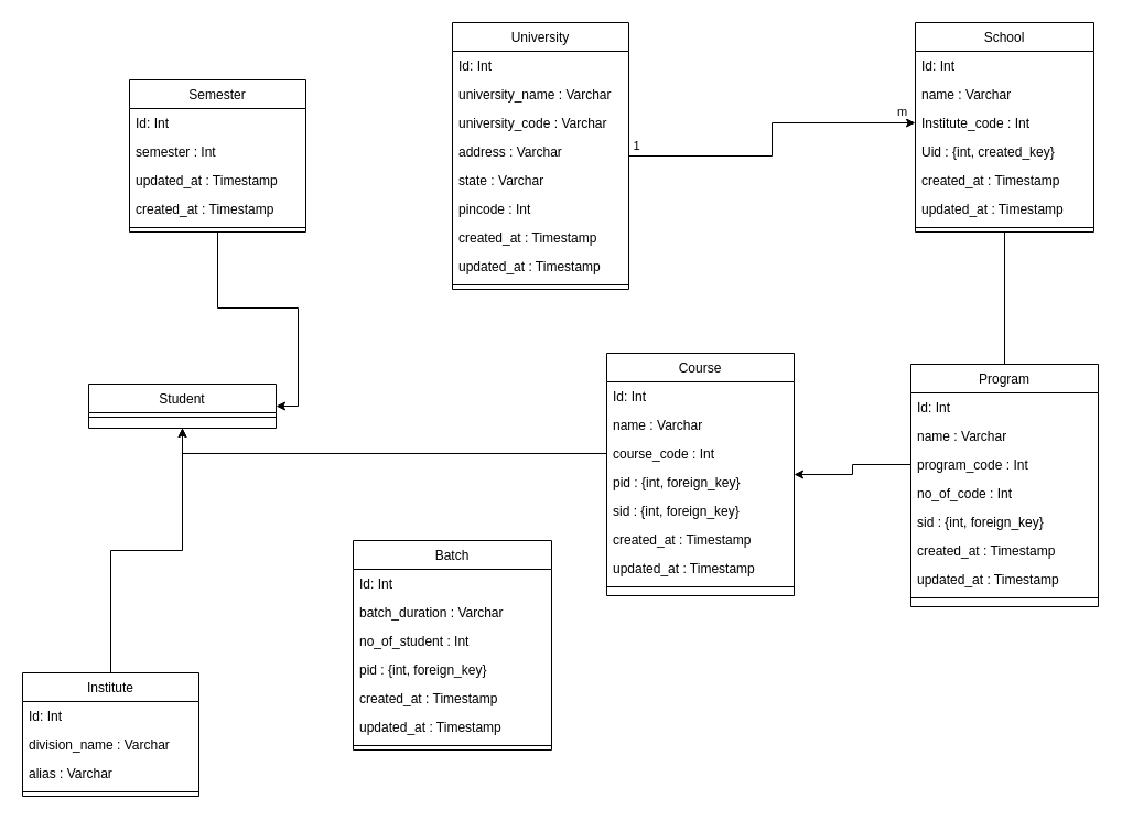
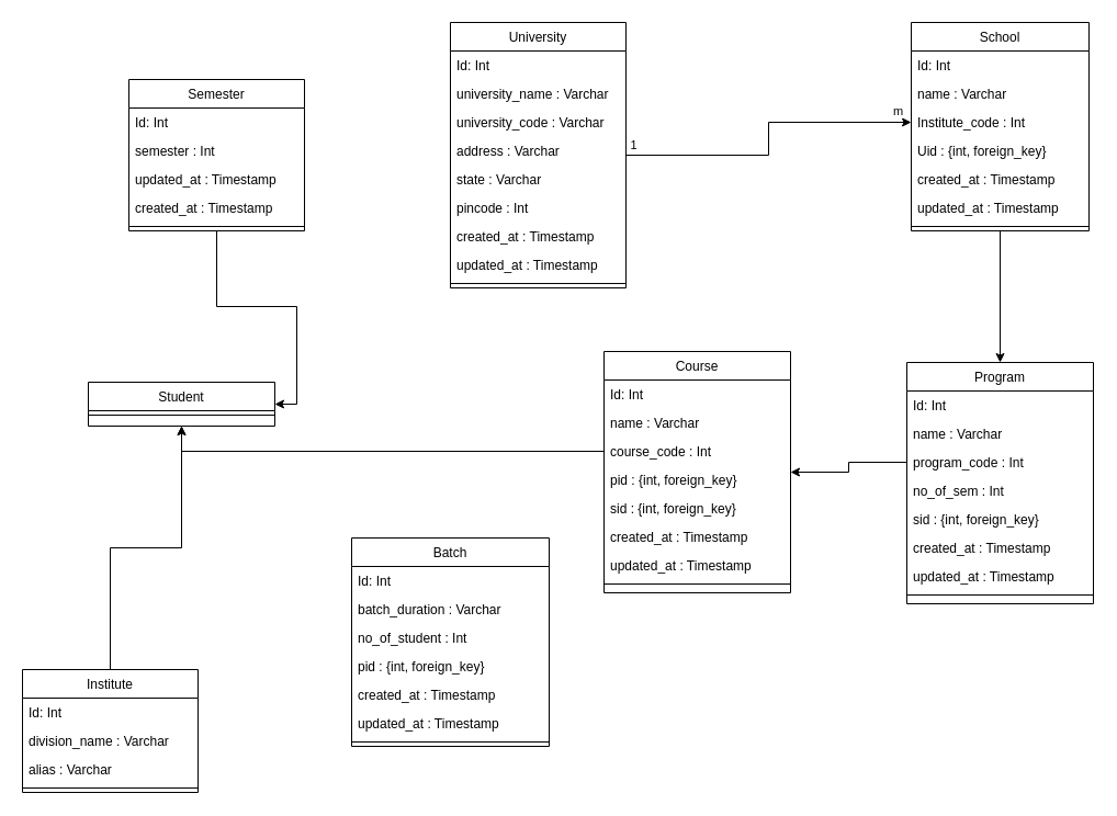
  <mxCell id="0" />
  <mxCell id="1" parent="0" />
  <mxCell id="2" style="edgeStyle=orthogonalEdgeStyle;rounded=0;orthogonalLoop=1;jettySize=auto;html=1;entryX=0;entryY=0.5;entryDx=0;entryDy=0;" edge="1" parent="1" source="5" target="19"><mxGeometry relative="1" as="geometry" /></mxCell>
  <mxCell id="3" value="m" style="edgeLabel;html=1;align=center;verticalAlign=middle;resizable=0;points=[];" vertex="1" connectable="0" parent="2"><mxGeometry x="0.776" y="1" relative="1" as="geometry"><mxPoint x="19" y="-10" as="offset" /></mxGeometry></mxCell>
  <mxCell id="4" value="1" style="edgeLabel;html=1;align=center;verticalAlign=middle;resizable=0;points=[];" vertex="1" connectable="0" parent="2"><mxGeometry x="-0.83" y="-3" relative="1" as="geometry"><mxPoint x="-19" y="-13" as="offset" /></mxGeometry></mxCell>
  <mxCell id="5" value="University" style="swimlane;fontStyle=0;align=center;verticalAlign=top;childLayout=stackLayout;horizontal=1;startSize=26;horizontalStack=0;resizeParent=1;resizeLast=0;collapsible=1;marginBottom=0;rounded=0;shadow=0;strokeWidth=1;" parent="1" vertex="1"><mxGeometry x="410" y="20" width="160" height="242" as="geometry"><mxRectangle x="220" y="120" width="160" height="26" as="alternateBounds" /></mxGeometry></mxCell>
  <mxCell id="6" value="Id: Int" style="text;align=left;verticalAlign=top;spacingLeft=4;spacingRight=4;overflow=hidden;rotatable=0;points=[[0,0.5],[1,0.5]];portConstraint=eastwest;" parent="5" vertex="1"><mxGeometry y="26" width="160" height="26" as="geometry" /></mxCell>
  <mxCell id="7" value="university_name : Varchar" style="text;align=left;verticalAlign=top;spacingLeft=4;spacingRight=4;overflow=hidden;rotatable=0;points=[[0,0.5],[1,0.5]];portConstraint=eastwest;rounded=0;shadow=0;html=0;" parent="5" vertex="1"><mxGeometry y="52" width="160" height="26" as="geometry" /></mxCell>
  <mxCell id="8" value="university_code : Varchar" style="text;align=left;verticalAlign=top;spacingLeft=4;spacingRight=4;overflow=hidden;rotatable=0;points=[[0,0.5],[1,0.5]];portConstraint=eastwest;rounded=0;shadow=0;html=0;" vertex="1" parent="5"><mxGeometry y="78" width="160" height="26" as="geometry" /></mxCell>
  <mxCell id="9" value="address : Varchar" style="text;align=left;verticalAlign=top;spacingLeft=4;spacingRight=4;overflow=hidden;rotatable=0;points=[[0,0.5],[1,0.5]];portConstraint=eastwest;rounded=0;shadow=0;html=0;" vertex="1" parent="5"><mxGeometry y="104" width="160" height="26" as="geometry" /></mxCell>
  <mxCell id="10" value="state : Varchar" style="text;align=left;verticalAlign=top;spacingLeft=4;spacingRight=4;overflow=hidden;rotatable=0;points=[[0,0.5],[1,0.5]];portConstraint=eastwest;" vertex="1" parent="5"><mxGeometry y="130" width="160" height="26" as="geometry" /></mxCell>
  <mxCell id="11" value="pincode : Int" style="text;align=left;verticalAlign=top;spacingLeft=4;spacingRight=4;overflow=hidden;rotatable=0;points=[[0,0.5],[1,0.5]];portConstraint=eastwest;" vertex="1" parent="5"><mxGeometry y="156" width="160" height="26" as="geometry" /></mxCell>
  <mxCell id="12" value="created_at : Timestamp " style="text;align=left;verticalAlign=top;spacingLeft=4;spacingRight=4;overflow=hidden;rotatable=0;points=[[0,0.5],[1,0.5]];portConstraint=eastwest;" vertex="1" parent="5"><mxGeometry y="182" width="160" height="26" as="geometry" /></mxCell>
  <mxCell id="13" value="updated_at : Timestamp" style="text;align=left;verticalAlign=top;spacingLeft=4;spacingRight=4;overflow=hidden;rotatable=0;points=[[0,0.5],[1,0.5]];portConstraint=eastwest;" vertex="1" parent="5"><mxGeometry y="208" width="160" height="26" as="geometry" /></mxCell>
  <mxCell id="14" value="" style="line;html=1;strokeWidth=1;align=left;verticalAlign=middle;spacingTop=-1;spacingLeft=3;spacingRight=3;rotatable=0;labelPosition=right;points=[];portConstraint=eastwest;" parent="5" vertex="1"><mxGeometry y="234" width="160" height="8" as="geometry" /></mxCell>
- <mxCell id="15" style="edgeStyle=orthogonalEdgeStyle;rounded=0;orthogonalLoop=1;jettySize=auto;html=1;entryX=0.5;entryY=0;entryDx=0;entryDy=0;endArrow=none;" edge="1" parent="1" source="16" target="56"><mxGeometry relative="1" as="geometry" /></mxCell>
+ <mxCell id="15" style="edgeStyle=orthogonalEdgeStyle;rounded=0;orthogonalLoop=1;jettySize=auto;html=1;entryX=0.5;entryY=0;entryDx=0;entryDy=0;" edge="1" parent="1" source="16" target="56"><mxGeometry relative="1" as="geometry" /></mxCell>
  <mxCell id="16" value="School" style="swimlane;fontStyle=0;align=center;verticalAlign=top;childLayout=stackLayout;horizontal=1;startSize=26;horizontalStack=0;resizeParent=1;resizeLast=0;collapsible=1;marginBottom=0;rounded=0;shadow=0;strokeWidth=1;" parent="1" vertex="1"><mxGeometry x="830" y="20" width="162" height="190" as="geometry"><mxRectangle x="550" y="140" width="160" height="26" as="alternateBounds" /></mxGeometry></mxCell>
  <mxCell id="17" value="Id: Int" style="text;align=left;verticalAlign=top;spacingLeft=4;spacingRight=4;overflow=hidden;rotatable=0;points=[[0,0.5],[1,0.5]];portConstraint=eastwest;" parent="16" vertex="1"><mxGeometry y="26" width="162" height="26" as="geometry" /></mxCell>
  <mxCell id="18" value="name : Varchar" style="text;align=left;verticalAlign=top;spacingLeft=4;spacingRight=4;overflow=hidden;rotatable=0;points=[[0,0.5],[1,0.5]];portConstraint=eastwest;rounded=0;shadow=0;html=0;" parent="16" vertex="1"><mxGeometry y="52" width="162" height="26" as="geometry" /></mxCell>
  <mxCell id="19" value="Institute_code : Int" style="text;align=left;verticalAlign=top;spacingLeft=4;spacingRight=4;overflow=hidden;rotatable=0;points=[[0,0.5],[1,0.5]];portConstraint=eastwest;rounded=0;shadow=0;html=0;" parent="16" vertex="1"><mxGeometry y="78" width="162" height="26" as="geometry" /></mxCell>
- <mxCell id="20" value="Uid : {int, created_key}" style="text;align=left;verticalAlign=top;spacingLeft=4;spacingRight=4;overflow=hidden;rotatable=0;points=[[0,0.5],[1,0.5]];portConstraint=eastwest;rounded=0;shadow=0;html=0;" parent="16" vertex="1"><mxGeometry y="104" width="162" height="26" as="geometry" /></mxCell>
+ <mxCell id="20" value="Uid : {int, foreign_key}" style="text;align=left;verticalAlign=top;spacingLeft=4;spacingRight=4;overflow=hidden;rotatable=0;points=[[0,0.5],[1,0.5]];portConstraint=eastwest;rounded=0;shadow=0;html=0;" parent="16" vertex="1"><mxGeometry y="104" width="162" height="26" as="geometry" /></mxCell>
  <mxCell id="21" value="created_at : Timestamp" style="text;align=left;verticalAlign=top;spacingLeft=4;spacingRight=4;overflow=hidden;rotatable=0;points=[[0,0.5],[1,0.5]];portConstraint=eastwest;rounded=0;shadow=0;html=0;" parent="16" vertex="1"><mxGeometry y="130" width="162" height="26" as="geometry" /></mxCell>
  <mxCell id="22" value="updated_at : Timestamp" style="text;align=left;verticalAlign=top;spacingLeft=4;spacingRight=4;overflow=hidden;rotatable=0;points=[[0,0.5],[1,0.5]];portConstraint=eastwest;rounded=0;shadow=0;html=0;" vertex="1" parent="16"><mxGeometry y="156" width="162" height="26" as="geometry" /></mxCell>
  <mxCell id="23" value="" style="line;html=1;strokeWidth=1;align=left;verticalAlign=middle;spacingTop=-1;spacingLeft=3;spacingRight=3;rotatable=0;labelPosition=right;points=[];portConstraint=eastwest;" parent="16" vertex="1"><mxGeometry y="182" width="162" height="8" as="geometry" /></mxCell>
  <mxCell id="24" value="Course" style="swimlane;fontStyle=0;align=center;verticalAlign=top;childLayout=stackLayout;horizontal=1;startSize=26;horizontalStack=0;resizeParent=1;resizeLast=0;collapsible=1;marginBottom=0;rounded=0;shadow=0;strokeWidth=1;" vertex="1" parent="1"><mxGeometry x="550" y="320" width="170" height="220" as="geometry"><mxRectangle x="550" y="140" width="160" height="26" as="alternateBounds" /></mxGeometry></mxCell>
  <mxCell id="25" value="Id: Int" style="text;align=left;verticalAlign=top;spacingLeft=4;spacingRight=4;overflow=hidden;rotatable=0;points=[[0,0.5],[1,0.5]];portConstraint=eastwest;" vertex="1" parent="24"><mxGeometry y="26" width="170" height="26" as="geometry" /></mxCell>
  <mxCell id="26" value="name : Varchar" style="text;align=left;verticalAlign=top;spacingLeft=4;spacingRight=4;overflow=hidden;rotatable=0;points=[[0,0.5],[1,0.5]];portConstraint=eastwest;rounded=0;shadow=0;html=0;" vertex="1" parent="24"><mxGeometry y="52" width="170" height="26" as="geometry" /></mxCell>
  <mxCell id="27" value="course_code : Int" style="text;align=left;verticalAlign=top;spacingLeft=4;spacingRight=4;overflow=hidden;rotatable=0;points=[[0,0.5],[1,0.5]];portConstraint=eastwest;rounded=0;shadow=0;html=0;" vertex="1" parent="24"><mxGeometry y="78" width="170" height="26" as="geometry" /></mxCell>
  <mxCell id="28" value="pid : {int, foreign_key}" style="text;align=left;verticalAlign=top;spacingLeft=4;spacingRight=4;overflow=hidden;rotatable=0;points=[[0,0.5],[1,0.5]];portConstraint=eastwest;rounded=0;shadow=0;html=0;" vertex="1" parent="24"><mxGeometry y="104" width="170" height="26" as="geometry" /></mxCell>
  <mxCell id="29" value="sid : {int, foreign_key}" style="text;align=left;verticalAlign=top;spacingLeft=4;spacingRight=4;overflow=hidden;rotatable=0;points=[[0,0.5],[1,0.5]];portConstraint=eastwest;rounded=0;shadow=0;html=0;" vertex="1" parent="24"><mxGeometry y="130" width="170" height="26" as="geometry" /></mxCell>
  <mxCell id="30" value="created_at : Timestamp" style="text;align=left;verticalAlign=top;spacingLeft=4;spacingRight=4;overflow=hidden;rotatable=0;points=[[0,0.5],[1,0.5]];portConstraint=eastwest;rounded=0;shadow=0;html=0;" vertex="1" parent="24"><mxGeometry y="156" width="170" height="26" as="geometry" /></mxCell>
  <mxCell id="31" value="updated_at : Timestamp" style="text;align=left;verticalAlign=top;spacingLeft=4;spacingRight=4;overflow=hidden;rotatable=0;points=[[0,0.5],[1,0.5]];portConstraint=eastwest;rounded=0;shadow=0;html=0;" vertex="1" parent="24"><mxGeometry y="182" width="170" height="26" as="geometry" /></mxCell>
  <mxCell id="32" value="" style="line;html=1;strokeWidth=1;align=left;verticalAlign=middle;spacingTop=-1;spacingLeft=3;spacingRight=3;rotatable=0;labelPosition=right;points=[];portConstraint=eastwest;" vertex="1" parent="24"><mxGeometry y="208" width="170" height="8" as="geometry" /></mxCell>
  <mxCell id="33" style="edgeStyle=orthogonalEdgeStyle;rounded=0;orthogonalLoop=1;jettySize=auto;html=1;entryX=1;entryY=0.5;entryDx=0;entryDy=0;" edge="1" parent="1" source="34" target="46"><mxGeometry relative="1" as="geometry" /></mxCell>
  <mxCell id="34" value="Semester" style="swimlane;fontStyle=0;align=center;verticalAlign=top;childLayout=stackLayout;horizontal=1;startSize=26;horizontalStack=0;resizeParent=1;resizeLast=0;collapsible=1;marginBottom=0;rounded=0;shadow=0;strokeWidth=1;" vertex="1" parent="1"><mxGeometry x="117" y="72" width="160" height="138" as="geometry"><mxRectangle x="550" y="140" width="160" height="26" as="alternateBounds" /></mxGeometry></mxCell>
  <mxCell id="35" value="Id: Int" style="text;align=left;verticalAlign=top;spacingLeft=4;spacingRight=4;overflow=hidden;rotatable=0;points=[[0,0.5],[1,0.5]];portConstraint=eastwest;" vertex="1" parent="34"><mxGeometry y="26" width="160" height="26" as="geometry" /></mxCell>
  <mxCell id="36" value="semester : Int" style="text;align=left;verticalAlign=top;spacingLeft=4;spacingRight=4;overflow=hidden;rotatable=0;points=[[0,0.5],[1,0.5]];portConstraint=eastwest;rounded=0;shadow=0;html=0;" vertex="1" parent="34"><mxGeometry y="52" width="160" height="26" as="geometry" /></mxCell>
  <mxCell id="37" value="updated_at : Timestamp" style="text;align=left;verticalAlign=top;spacingLeft=4;spacingRight=4;overflow=hidden;rotatable=0;points=[[0,0.5],[1,0.5]];portConstraint=eastwest;rounded=0;shadow=0;html=0;" vertex="1" parent="34"><mxGeometry y="78" width="160" height="26" as="geometry" /></mxCell>
  <mxCell id="38" value="created_at : Timestamp" style="text;align=left;verticalAlign=top;spacingLeft=4;spacingRight=4;overflow=hidden;rotatable=0;points=[[0,0.5],[1,0.5]];portConstraint=eastwest;rounded=0;shadow=0;html=0;" vertex="1" parent="34"><mxGeometry y="104" width="160" height="26" as="geometry" /></mxCell>
  <mxCell id="39" value="" style="line;html=1;strokeWidth=1;align=left;verticalAlign=middle;spacingTop=-1;spacingLeft=3;spacingRight=3;rotatable=0;labelPosition=right;points=[];portConstraint=eastwest;" vertex="1" parent="34"><mxGeometry y="130" width="160" height="8" as="geometry" /></mxCell>
  <mxCell id="40" style="edgeStyle=orthogonalEdgeStyle;rounded=0;orthogonalLoop=1;jettySize=auto;html=1;entryX=0.5;entryY=1;entryDx=0;entryDy=0;" edge="1" parent="1" source="41" target="46"><mxGeometry relative="1" as="geometry" /></mxCell>
  <mxCell id="41" value="Institute" style="swimlane;fontStyle=0;align=center;verticalAlign=top;childLayout=stackLayout;horizontal=1;startSize=26;horizontalStack=0;resizeParent=1;resizeLast=0;collapsible=1;marginBottom=0;rounded=0;shadow=0;strokeWidth=1;" vertex="1" parent="1"><mxGeometry x="20" y="610" width="160" height="112" as="geometry"><mxRectangle x="550" y="140" width="160" height="26" as="alternateBounds" /></mxGeometry></mxCell>
  <mxCell id="42" value="Id: Int" style="text;align=left;verticalAlign=top;spacingLeft=4;spacingRight=4;overflow=hidden;rotatable=0;points=[[0,0.5],[1,0.5]];portConstraint=eastwest;" vertex="1" parent="41"><mxGeometry y="26" width="160" height="26" as="geometry" /></mxCell>
  <mxCell id="43" value="division_name : Varchar" style="text;align=left;verticalAlign=top;spacingLeft=4;spacingRight=4;overflow=hidden;rotatable=0;points=[[0,0.5],[1,0.5]];portConstraint=eastwest;rounded=0;shadow=0;html=0;" vertex="1" parent="41"><mxGeometry y="52" width="160" height="26" as="geometry" /></mxCell>
  <mxCell id="44" value="alias : Varchar" style="text;align=left;verticalAlign=top;spacingLeft=4;spacingRight=4;overflow=hidden;rotatable=0;points=[[0,0.5],[1,0.5]];portConstraint=eastwest;rounded=0;shadow=0;html=0;" vertex="1" parent="41"><mxGeometry y="78" width="160" height="26" as="geometry" /></mxCell>
  <mxCell id="45" value="" style="line;html=1;strokeWidth=1;align=left;verticalAlign=middle;spacingTop=-1;spacingLeft=3;spacingRight=3;rotatable=0;labelPosition=right;points=[];portConstraint=eastwest;" vertex="1" parent="41"><mxGeometry y="104" width="160" height="8" as="geometry" /></mxCell>
  <mxCell id="46" value="Student" style="swimlane;fontStyle=0;align=center;verticalAlign=top;childLayout=stackLayout;horizontal=1;startSize=26;horizontalStack=0;resizeParent=1;resizeLast=0;collapsible=1;marginBottom=0;rounded=0;shadow=0;strokeWidth=1;" vertex="1" parent="1"><mxGeometry x="80" y="348" width="170" height="40" as="geometry"><mxRectangle x="550" y="140" width="160" height="26" as="alternateBounds" /></mxGeometry></mxCell>
  <mxCell id="47" value="" style="line;html=1;strokeWidth=1;align=left;verticalAlign=middle;spacingTop=-1;spacingLeft=3;spacingRight=3;rotatable=0;labelPosition=right;points=[];portConstraint=eastwest;" vertex="1" parent="46"><mxGeometry y="26" width="170" height="8" as="geometry" /></mxCell>
  <mxCell id="48" value="Batch" style="swimlane;fontStyle=0;align=center;verticalAlign=top;childLayout=stackLayout;horizontal=1;startSize=26;horizontalStack=0;resizeParent=1;resizeLast=0;collapsible=1;marginBottom=0;rounded=0;shadow=0;strokeWidth=1;" vertex="1" parent="1"><mxGeometry x="320" y="490" width="180" height="190" as="geometry"><mxRectangle x="550" y="140" width="160" height="26" as="alternateBounds" /></mxGeometry></mxCell>
  <mxCell id="49" value="Id: Int" style="text;align=left;verticalAlign=top;spacingLeft=4;spacingRight=4;overflow=hidden;rotatable=0;points=[[0,0.5],[1,0.5]];portConstraint=eastwest;" vertex="1" parent="48"><mxGeometry y="26" width="180" height="26" as="geometry" /></mxCell>
  <mxCell id="50" value="batch_duration : Varchar" style="text;align=left;verticalAlign=top;spacingLeft=4;spacingRight=4;overflow=hidden;rotatable=0;points=[[0,0.5],[1,0.5]];portConstraint=eastwest;rounded=0;shadow=0;html=0;" vertex="1" parent="48"><mxGeometry y="52" width="180" height="26" as="geometry" /></mxCell>
  <mxCell id="51" value="no_of_student : Int" style="text;align=left;verticalAlign=top;spacingLeft=4;spacingRight=4;overflow=hidden;rotatable=0;points=[[0,0.5],[1,0.5]];portConstraint=eastwest;rounded=0;shadow=0;html=0;" vertex="1" parent="48"><mxGeometry y="78" width="180" height="26" as="geometry" /></mxCell>
  <mxCell id="52" value="pid : {int, foreign_key}" style="text;align=left;verticalAlign=top;spacingLeft=4;spacingRight=4;overflow=hidden;rotatable=0;points=[[0,0.5],[1,0.5]];portConstraint=eastwest;rounded=0;shadow=0;html=0;" vertex="1" parent="48"><mxGeometry y="104" width="180" height="26" as="geometry" /></mxCell>
  <mxCell id="53" value="created_at : Timestamp" style="text;align=left;verticalAlign=top;spacingLeft=4;spacingRight=4;overflow=hidden;rotatable=0;points=[[0,0.5],[1,0.5]];portConstraint=eastwest;rounded=0;shadow=0;html=0;" vertex="1" parent="48"><mxGeometry y="130" width="180" height="26" as="geometry" /></mxCell>
  <mxCell id="54" value="updated_at : Timestamp" style="text;align=left;verticalAlign=top;spacingLeft=4;spacingRight=4;overflow=hidden;rotatable=0;points=[[0,0.5],[1,0.5]];portConstraint=eastwest;rounded=0;shadow=0;html=0;" vertex="1" parent="48"><mxGeometry y="156" width="180" height="26" as="geometry" /></mxCell>
  <mxCell id="55" value="" style="line;html=1;strokeWidth=1;align=left;verticalAlign=middle;spacingTop=-1;spacingLeft=3;spacingRight=3;rotatable=0;labelPosition=right;points=[];portConstraint=eastwest;" vertex="1" parent="48"><mxGeometry y="182" width="180" height="8" as="geometry" /></mxCell>
  <mxCell id="56" value="Program" style="swimlane;fontStyle=0;align=center;verticalAlign=top;childLayout=stackLayout;horizontal=1;startSize=26;horizontalStack=0;resizeParent=1;resizeLast=0;collapsible=1;marginBottom=0;rounded=0;shadow=0;strokeWidth=1;" vertex="1" parent="1"><mxGeometry x="826" y="330" width="170" height="220" as="geometry"><mxRectangle x="550" y="140" width="160" height="26" as="alternateBounds" /></mxGeometry></mxCell>
  <mxCell id="57" value="Id: Int" style="text;align=left;verticalAlign=top;spacingLeft=4;spacingRight=4;overflow=hidden;rotatable=0;points=[[0,0.5],[1,0.5]];portConstraint=eastwest;" vertex="1" parent="56"><mxGeometry y="26" width="170" height="26" as="geometry" /></mxCell>
  <mxCell id="58" value="name : Varchar" style="text;align=left;verticalAlign=top;spacingLeft=4;spacingRight=4;overflow=hidden;rotatable=0;points=[[0,0.5],[1,0.5]];portConstraint=eastwest;rounded=0;shadow=0;html=0;" vertex="1" parent="56"><mxGeometry y="52" width="170" height="26" as="geometry" /></mxCell>
  <mxCell id="59" value="program_code : Int" style="text;align=left;verticalAlign=top;spacingLeft=4;spacingRight=4;overflow=hidden;rotatable=0;points=[[0,0.5],[1,0.5]];portConstraint=eastwest;rounded=0;shadow=0;html=0;" vertex="1" parent="56"><mxGeometry y="78" width="170" height="26" as="geometry" /></mxCell>
- <mxCell id="60" value="no_of_code : Int" style="text;align=left;verticalAlign=top;spacingLeft=4;spacingRight=4;overflow=hidden;rotatable=0;points=[[0,0.5],[1,0.5]];portConstraint=eastwest;rounded=0;shadow=0;html=0;" vertex="1" parent="56"><mxGeometry y="104" width="170" height="26" as="geometry" /></mxCell>
+ <mxCell id="60" value="no_of_sem : Int" style="text;align=left;verticalAlign=top;spacingLeft=4;spacingRight=4;overflow=hidden;rotatable=0;points=[[0,0.5],[1,0.5]];portConstraint=eastwest;rounded=0;shadow=0;html=0;" vertex="1" parent="56"><mxGeometry y="104" width="170" height="26" as="geometry" /></mxCell>
  <mxCell id="61" value="sid : {int, foreign_key}" style="text;align=left;verticalAlign=top;spacingLeft=4;spacingRight=4;overflow=hidden;rotatable=0;points=[[0,0.5],[1,0.5]];portConstraint=eastwest;rounded=0;shadow=0;html=0;" vertex="1" parent="56"><mxGeometry y="130" width="170" height="26" as="geometry" /></mxCell>
  <mxCell id="62" value="created_at : Timestamp" style="text;align=left;verticalAlign=top;spacingLeft=4;spacingRight=4;overflow=hidden;rotatable=0;points=[[0,0.5],[1,0.5]];portConstraint=eastwest;rounded=0;shadow=0;html=0;" vertex="1" parent="56"><mxGeometry y="156" width="170" height="26" as="geometry" /></mxCell>
  <mxCell id="63" value="updated_at : Timestamp" style="text;align=left;verticalAlign=top;spacingLeft=4;spacingRight=4;overflow=hidden;rotatable=0;points=[[0,0.5],[1,0.5]];portConstraint=eastwest;rounded=0;shadow=0;html=0;" vertex="1" parent="56"><mxGeometry y="182" width="170" height="26" as="geometry" /></mxCell>
  <mxCell id="64" value="" style="line;html=1;strokeWidth=1;align=left;verticalAlign=middle;spacingTop=-1;spacingLeft=3;spacingRight=3;rotatable=0;labelPosition=right;points=[];portConstraint=eastwest;" vertex="1" parent="56"><mxGeometry y="208" width="170" height="8" as="geometry" /></mxCell>
  <mxCell id="65" style="edgeStyle=orthogonalEdgeStyle;rounded=0;orthogonalLoop=1;jettySize=auto;html=1;entryX=1;entryY=0.5;entryDx=0;entryDy=0;" edge="1" parent="1" source="59" target="24"><mxGeometry relative="1" as="geometry" /></mxCell>
  <mxCell id="66" style="edgeStyle=orthogonalEdgeStyle;rounded=0;orthogonalLoop=1;jettySize=auto;html=1;" edge="1" parent="1" source="27" target="46"><mxGeometry relative="1" as="geometry" /></mxCell>
